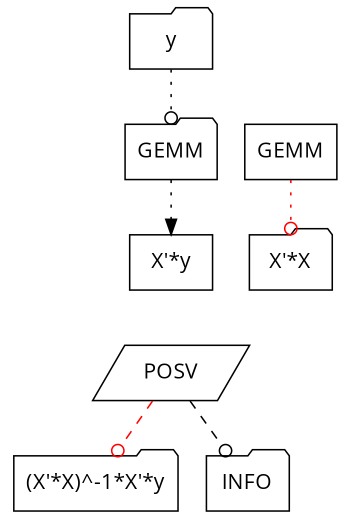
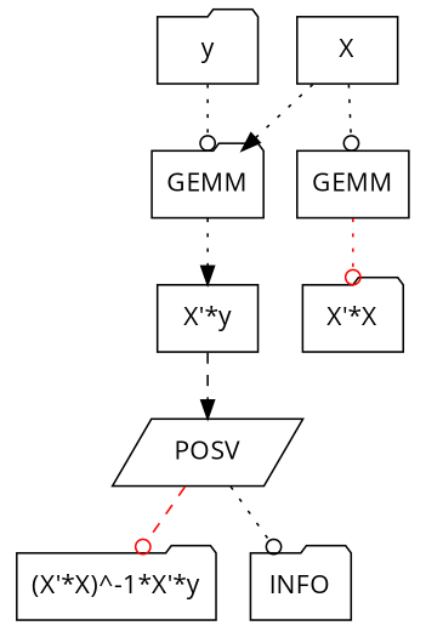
  digraph {
    fontname="Open Sans"
    rankdir=TD
    node [fontname="Open Sans" shape=folder]
    edge [arrowhead=odot color=black fontname="Open Sans" style=dotted]
    n1 [label=POSV shape=parallelogram]
    "(X'*X)^-1*X'*y"
    INFO
    n4 [label=GEMM]
    "X'*y" [shape=box]
    n6 [label=GEMM shape=box]
    "X'*X"
+   X [shape=box]
    y
    n1 -> "(X'*X)^-1*X'*y" [color=red style=dashed]
-   n1 -> INFO [style=dashed]
+   n1 -> INFO
    n4 -> "X'*y" [arrowhead=normal]
+   "X'*y" -> n1 [arrowhead=normal style=dashed]
    n6 -> "X'*X" [color=red]
+   X -> n4 [arrowhead=normal]
+   X -> n6
    y -> n4
  }
